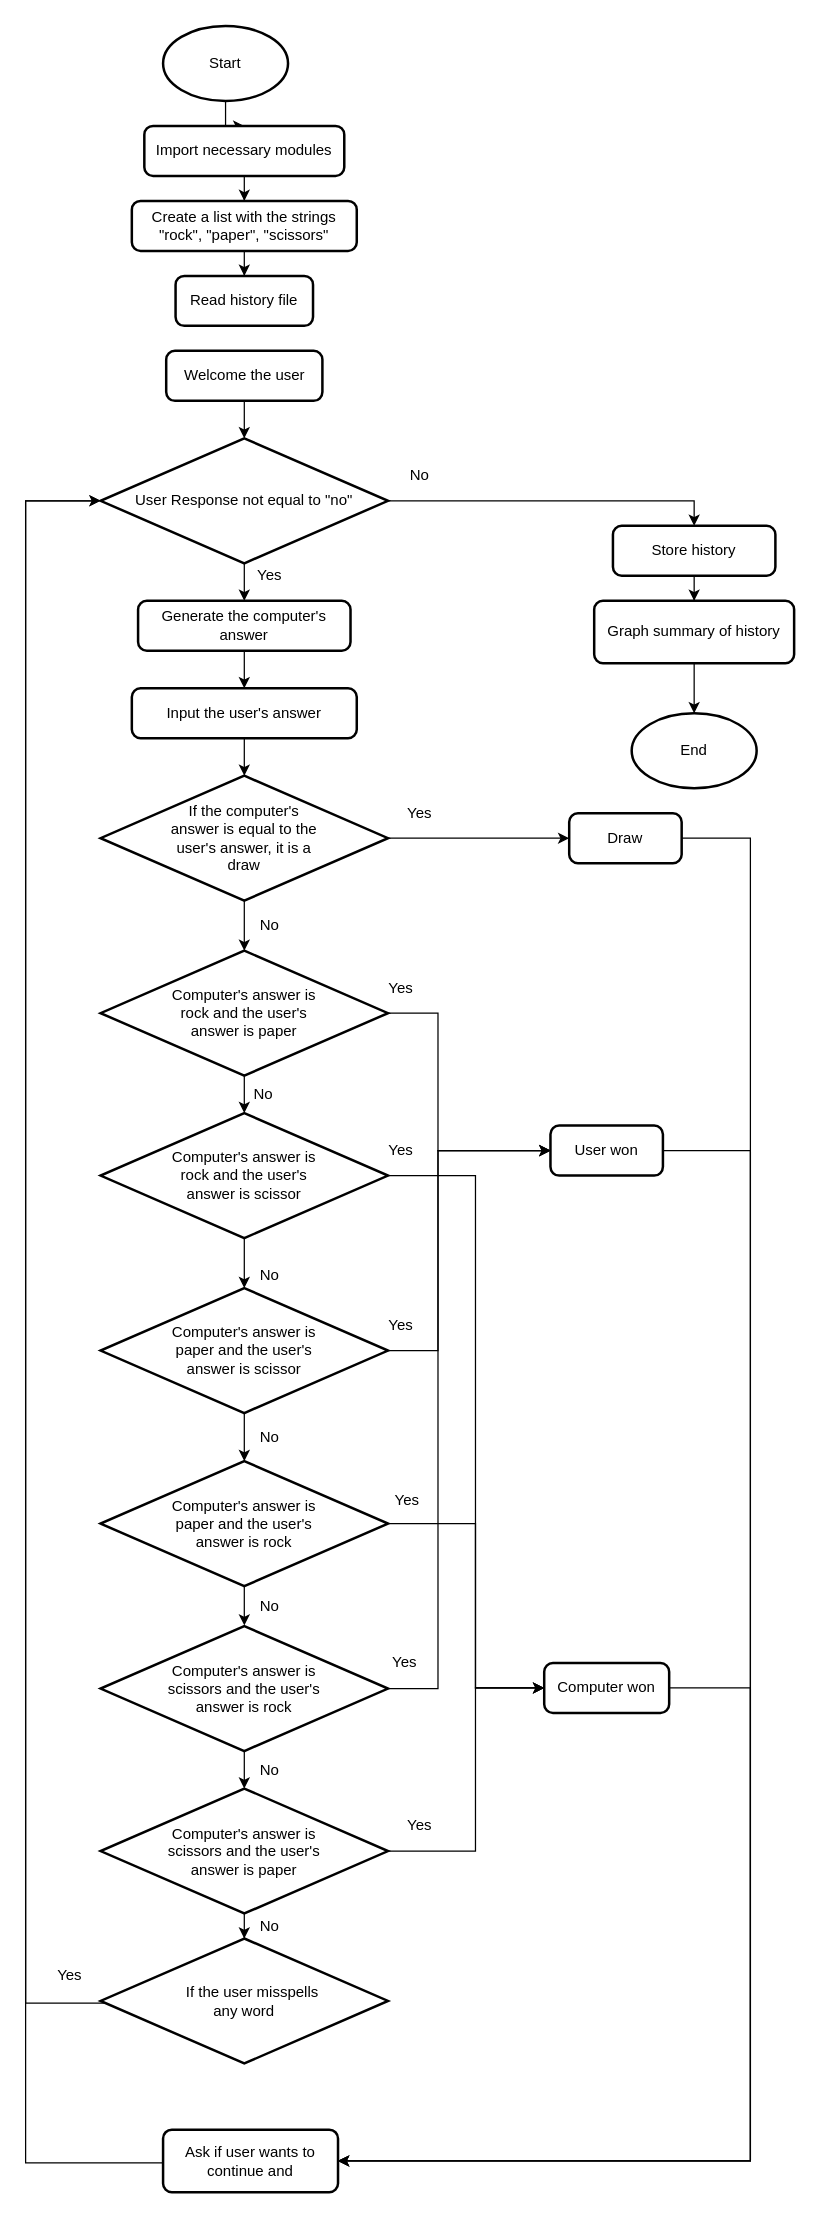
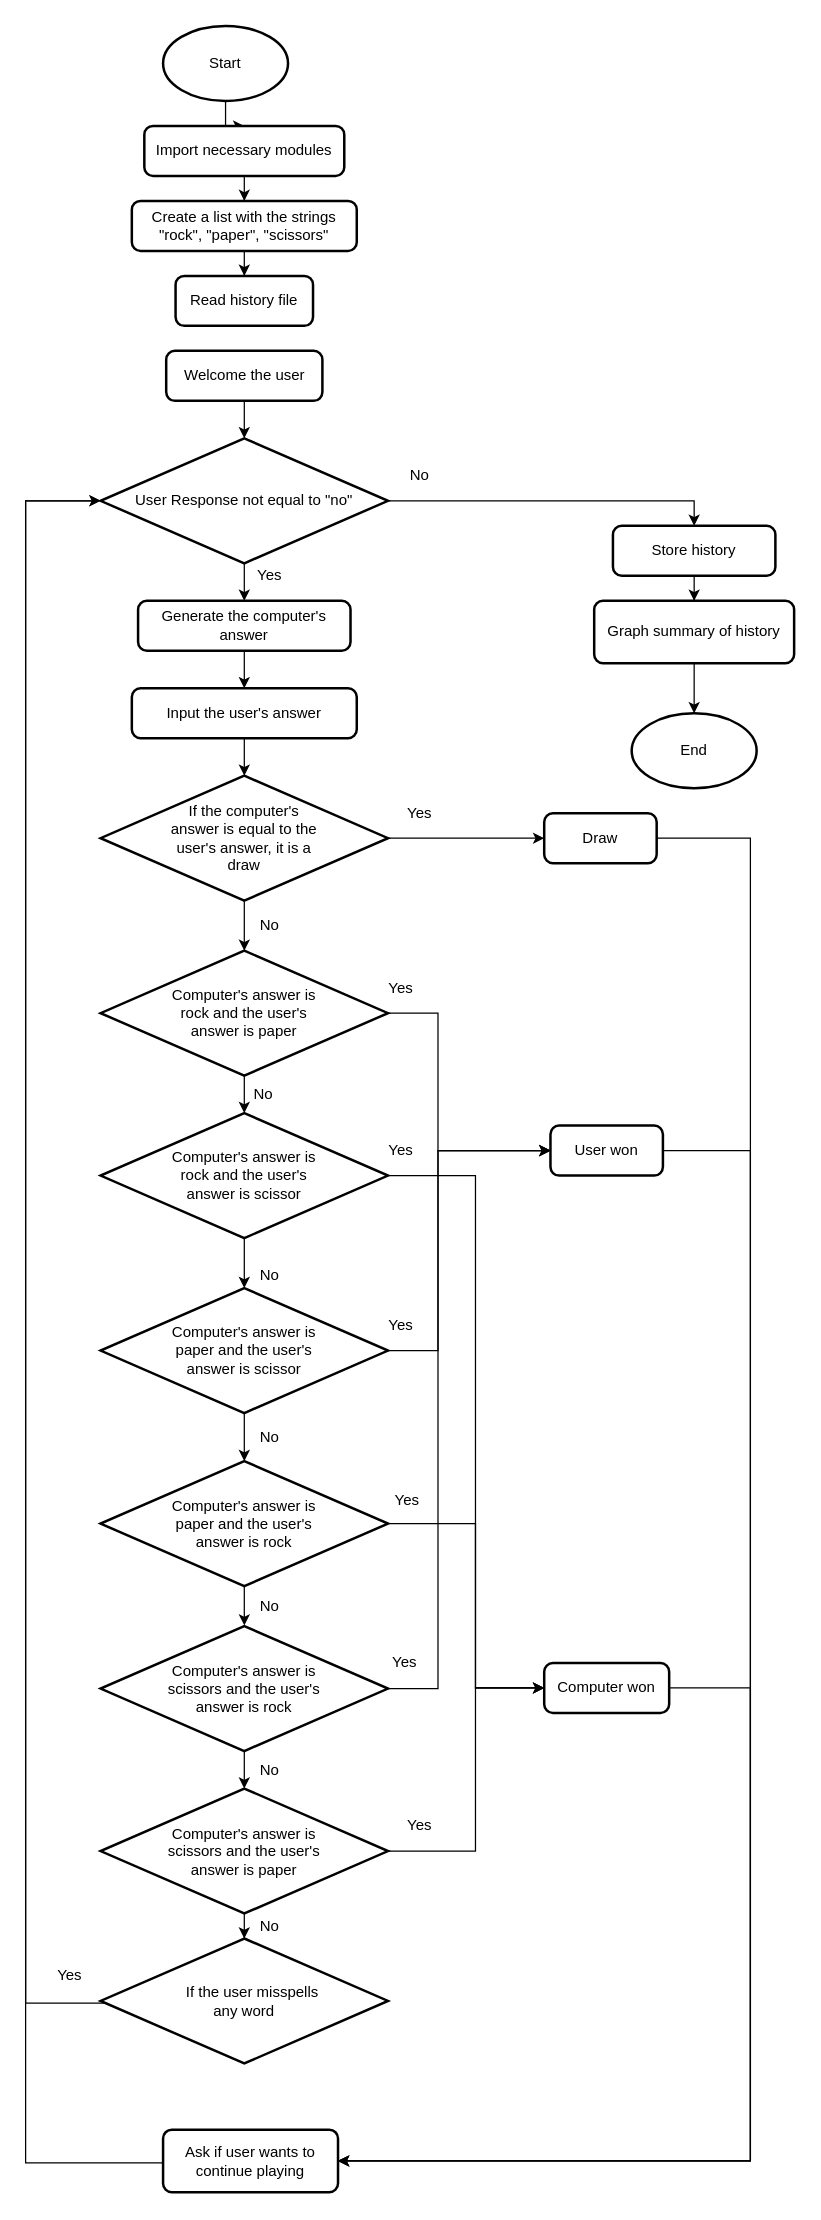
  <mxCell id="0" />
  <mxCell id="1" parent="0" />
  <mxCell id="2" style="edgeStyle=orthogonalEdgeStyle;rounded=0;orthogonalLoop=1;jettySize=auto;html=1;fontFamily=Helvetica;" edge="1" parent="1" source="3" target="5"><mxGeometry relative="1" as="geometry" /></mxCell>
  <mxCell id="3" value="Start" style="strokeWidth=2;html=1;shape=mxgraph.flowchart.start_1;whiteSpace=wrap;fontFamily=Helvetica;" vertex="1" parent="1"><mxGeometry x="130" y="20" width="100" height="60" as="geometry" /></mxCell>
  <mxCell id="4" style="edgeStyle=orthogonalEdgeStyle;rounded=0;orthogonalLoop=1;jettySize=auto;html=1;fontFamily=Helvetica;" edge="1" parent="1" source="5" target="7"><mxGeometry relative="1" as="geometry" /></mxCell>
  <mxCell id="5" value="Import necessary modules" style="rounded=1;whiteSpace=wrap;html=1;absoluteArcSize=1;arcSize=14;strokeWidth=2;fontFamily=Helvetica;" vertex="1" parent="1"><mxGeometry x="115" y="100" width="160" height="40" as="geometry" /></mxCell>
  <mxCell id="6" style="edgeStyle=orthogonalEdgeStyle;rounded=0;orthogonalLoop=1;jettySize=auto;html=1;fontFamily=Helvetica;" edge="1" parent="1" source="7" target="8"><mxGeometry relative="1" as="geometry" /></mxCell>
  <mxCell id="7" value="&lt;div&gt;Create a list with the strings &quot;rock&quot;, &quot;paper&quot;, &quot;scissors&quot;&lt;/div&gt;" style="rounded=1;whiteSpace=wrap;html=1;absoluteArcSize=1;arcSize=14;strokeWidth=2;fontFamily=Helvetica;" vertex="1" parent="1"><mxGeometry x="105" y="160" width="180" height="40" as="geometry" /></mxCell>
  <mxCell id="8" value="&lt;div&gt;Read history file&lt;/div&gt;" style="rounded=1;whiteSpace=wrap;html=1;absoluteArcSize=1;arcSize=14;strokeWidth=2;fontFamily=Helvetica;" vertex="1" parent="1"><mxGeometry x="140" y="220" width="110" height="40" as="geometry" /></mxCell>
  <mxCell id="9" style="edgeStyle=orthogonalEdgeStyle;rounded=0;orthogonalLoop=1;jettySize=auto;html=1;fontFamily=Helvetica;" edge="1" parent="1" source="11" target="13"><mxGeometry relative="1" as="geometry" /></mxCell>
  <mxCell id="10" style="edgeStyle=orthogonalEdgeStyle;rounded=0;orthogonalLoop=1;jettySize=auto;html=1;entryX=0.5;entryY=0;entryDx=0;entryDy=0;fontFamily=Helvetica;" edge="1" parent="1" source="11" target="68"><mxGeometry relative="1" as="geometry" /></mxCell>
  <mxCell id="11" value="User Response not equal to &quot;no&quot;" style="strokeWidth=2;html=1;shape=mxgraph.flowchart.decision;whiteSpace=wrap;fontFamily=Helvetica;" vertex="1" parent="1"><mxGeometry x="80" y="350" width="230" height="100" as="geometry" /></mxCell>
  <mxCell id="12" style="edgeStyle=orthogonalEdgeStyle;rounded=0;orthogonalLoop=1;jettySize=auto;html=1;fontFamily=Helvetica;" edge="1" parent="1" source="13" target="15"><mxGeometry relative="1" as="geometry" /></mxCell>
  <mxCell id="13" value="&lt;div&gt;Generate the computer's answer&lt;/div&gt;" style="rounded=1;whiteSpace=wrap;html=1;absoluteArcSize=1;arcSize=14;strokeWidth=2;fontFamily=Helvetica;" vertex="1" parent="1"><mxGeometry x="110" y="480" width="170" height="40" as="geometry" /></mxCell>
  <mxCell id="14" style="edgeStyle=orthogonalEdgeStyle;rounded=0;orthogonalLoop=1;jettySize=auto;html=1;fontFamily=Helvetica;" edge="1" parent="1" source="15" target="18"><mxGeometry relative="1" as="geometry" /></mxCell>
  <mxCell id="15" value="&lt;div&gt;Input the user's answer&lt;/div&gt;" style="rounded=1;whiteSpace=wrap;html=1;absoluteArcSize=1;arcSize=14;strokeWidth=2;fontFamily=Helvetica;" vertex="1" parent="1"><mxGeometry x="105" y="550" width="180" height="40" as="geometry" /></mxCell>
  <mxCell id="16" style="edgeStyle=orthogonalEdgeStyle;rounded=0;orthogonalLoop=1;jettySize=auto;html=1;fontFamily=Helvetica;" edge="1" parent="1" source="18" target="25"><mxGeometry relative="1" as="geometry" /></mxCell>
  <mxCell id="17" style="edgeStyle=orthogonalEdgeStyle;rounded=0;orthogonalLoop=1;jettySize=auto;html=1;fontFamily=Helvetica;" edge="1" parent="1" source="18" target="54"><mxGeometry relative="1" as="geometry" /></mxCell>
  <mxCell id="18" value="&lt;div&gt;If the computer's answer is equal to the user's answer, it is a draw&lt;/div&gt;" style="strokeWidth=2;html=1;shape=mxgraph.flowchart.decision;whiteSpace=wrap;spacing=52;fontFamily=Helvetica;" vertex="1" parent="1"><mxGeometry x="80" y="620" width="230" height="100" as="geometry" /></mxCell>
  <mxCell id="19" style="edgeStyle=orthogonalEdgeStyle;rounded=0;orthogonalLoop=1;jettySize=auto;html=1;entryX=1;entryY=0.5;entryDx=0;entryDy=0;fontFamily=Helvetica;" edge="1" parent="1" source="20" target="64"><mxGeometry relative="1" as="geometry"><Array as="points"><mxPoint x="600" y="920" /><mxPoint x="600" y="1728" /></Array></mxGeometry></mxCell>
  <mxCell id="20" value="User won" style="rounded=1;whiteSpace=wrap;html=1;absoluteArcSize=1;arcSize=14;strokeWidth=2;fontFamily=Helvetica;" vertex="1" parent="1"><mxGeometry x="440" y="900" width="90" height="40" as="geometry" /></mxCell>
  <mxCell id="21" style="edgeStyle=orthogonalEdgeStyle;rounded=0;orthogonalLoop=1;jettySize=auto;html=1;fontFamily=Helvetica;" edge="1" parent="1" source="22" target="11"><mxGeometry relative="1" as="geometry" /></mxCell>
  <mxCell id="22" value="&lt;div&gt;Welcome the user&lt;/div&gt;" style="rounded=1;whiteSpace=wrap;html=1;absoluteArcSize=1;arcSize=14;strokeWidth=2;fontFamily=Helvetica;" vertex="1" parent="1"><mxGeometry x="132.5" y="280" width="125" height="40" as="geometry" /></mxCell>
  <mxCell id="23" style="edgeStyle=orthogonalEdgeStyle;rounded=0;orthogonalLoop=1;jettySize=auto;html=1;fontFamily=Helvetica;" edge="1" parent="1" source="25" target="28"><mxGeometry relative="1" as="geometry" /></mxCell>
  <mxCell id="24" style="edgeStyle=orthogonalEdgeStyle;rounded=0;orthogonalLoop=1;jettySize=auto;html=1;entryX=0;entryY=0.5;entryDx=0;entryDy=0;fontFamily=Helvetica;" edge="1" parent="1" source="25" target="20"><mxGeometry relative="1" as="geometry"><Array as="points"><mxPoint x="350" y="810" /><mxPoint x="350" y="920" /><mxPoint x="440" y="920" /></Array></mxGeometry></mxCell>
  <mxCell id="25" value="&lt;div&gt;Computer's answer is rock and the user's answer is paper&lt;/div&gt;" style="strokeWidth=2;html=1;shape=mxgraph.flowchart.decision;whiteSpace=wrap;spacing=52;fontFamily=Helvetica;" vertex="1" parent="1"><mxGeometry x="80" y="760" width="230" height="100" as="geometry" /></mxCell>
  <mxCell id="26" style="edgeStyle=orthogonalEdgeStyle;rounded=0;orthogonalLoop=1;jettySize=auto;html=1;fontFamily=Helvetica;" edge="1" parent="1" source="28" target="31"><mxGeometry relative="1" as="geometry" /></mxCell>
  <mxCell id="27" style="edgeStyle=orthogonalEdgeStyle;rounded=0;orthogonalLoop=1;jettySize=auto;html=1;entryX=0;entryY=0.5;entryDx=0;entryDy=0;fontFamily=Helvetica;" edge="1" parent="1" source="28" target="52"><mxGeometry relative="1" as="geometry"><Array as="points"><mxPoint x="380" y="940" /><mxPoint x="380" y="1350" /></Array></mxGeometry></mxCell>
  <mxCell id="28" value="&lt;div&gt;Computer's answer is rock and the user's answer is scissor&lt;/div&gt;" style="strokeWidth=2;html=1;shape=mxgraph.flowchart.decision;whiteSpace=wrap;spacing=52;fontFamily=Helvetica;" vertex="1" parent="1"><mxGeometry x="80" y="890" width="230" height="100" as="geometry" /></mxCell>
  <mxCell id="29" style="edgeStyle=orthogonalEdgeStyle;rounded=0;orthogonalLoop=1;jettySize=auto;html=1;fontFamily=Helvetica;" edge="1" parent="1" source="31" target="34"><mxGeometry relative="1" as="geometry" /></mxCell>
  <mxCell id="30" style="edgeStyle=orthogonalEdgeStyle;rounded=0;orthogonalLoop=1;jettySize=auto;html=1;entryX=0;entryY=0.5;entryDx=0;entryDy=0;fontFamily=Helvetica;" edge="1" parent="1" source="31" target="20"><mxGeometry relative="1" as="geometry"><Array as="points"><mxPoint x="350" y="1080" /><mxPoint x="350" y="920" /></Array></mxGeometry></mxCell>
  <mxCell id="31" value="&lt;div&gt;Computer's answer is paper and the user's answer is scissor&lt;/div&gt;" style="strokeWidth=2;html=1;shape=mxgraph.flowchart.decision;whiteSpace=wrap;spacing=52;fontFamily=Helvetica;" vertex="1" parent="1"><mxGeometry x="80" y="1030" width="230" height="100" as="geometry" /></mxCell>
  <mxCell id="32" style="edgeStyle=orthogonalEdgeStyle;rounded=0;orthogonalLoop=1;jettySize=auto;html=1;fontFamily=Helvetica;" edge="1" parent="1" source="34"><mxGeometry relative="1" as="geometry"><mxPoint x="195" y="1300" as="targetPoint" /></mxGeometry></mxCell>
  <mxCell id="33" style="edgeStyle=orthogonalEdgeStyle;rounded=0;orthogonalLoop=1;jettySize=auto;html=1;fontFamily=Helvetica;" edge="1" parent="1" source="34" target="52"><mxGeometry relative="1" as="geometry"><Array as="points"><mxPoint x="380" y="1219" /><mxPoint x="380" y="1350" /></Array></mxGeometry></mxCell>
  <mxCell id="34" value="&lt;div&gt;Computer's answer is paper and the user's answer is rock&lt;/div&gt;" style="strokeWidth=2;html=1;shape=mxgraph.flowchart.decision;whiteSpace=wrap;spacing=52;fontFamily=Helvetica;" vertex="1" parent="1"><mxGeometry x="80" y="1168.5" width="230" height="100" as="geometry" /></mxCell>
  <mxCell id="35" style="edgeStyle=orthogonalEdgeStyle;rounded=0;orthogonalLoop=1;jettySize=auto;html=1;fontFamily=Helvetica;" edge="1" parent="1" source="37" target="40"><mxGeometry relative="1" as="geometry" /></mxCell>
  <mxCell id="36" style="edgeStyle=orthogonalEdgeStyle;rounded=0;orthogonalLoop=1;jettySize=auto;html=1;fontFamily=Helvetica;" edge="1" parent="1" source="37" target="20"><mxGeometry relative="1" as="geometry"><Array as="points"><mxPoint x="350" y="1350" /><mxPoint x="350" y="920" /></Array></mxGeometry></mxCell>
  <mxCell id="37" value="&lt;div&gt;Computer's answer is scissors and the user's answer is rock&lt;/div&gt;" style="strokeWidth=2;html=1;shape=mxgraph.flowchart.decision;whiteSpace=wrap;spacing=52;fontFamily=Helvetica;" vertex="1" parent="1"><mxGeometry x="80" y="1300.5" width="230" height="100" as="geometry" /></mxCell>
  <mxCell id="38" style="edgeStyle=orthogonalEdgeStyle;rounded=0;orthogonalLoop=1;jettySize=auto;html=1;fontFamily=Helvetica;" edge="1" parent="1" source="40" target="42"><mxGeometry relative="1" as="geometry" /></mxCell>
  <mxCell id="39" style="edgeStyle=orthogonalEdgeStyle;rounded=0;orthogonalLoop=1;jettySize=auto;html=1;fontFamily=Helvetica;" edge="1" parent="1" source="40" target="52"><mxGeometry relative="1" as="geometry"><Array as="points"><mxPoint x="380" y="1480" /><mxPoint x="380" y="1350" /></Array></mxGeometry></mxCell>
  <mxCell id="40" value="&lt;div&gt;Computer's answer is scissors and the user's answer is paper&lt;/div&gt;" style="strokeWidth=2;html=1;shape=mxgraph.flowchart.decision;whiteSpace=wrap;spacing=52;fontFamily=Helvetica;" vertex="1" parent="1"><mxGeometry x="80" y="1430.5" width="230" height="100" as="geometry" /></mxCell>
  <mxCell id="41" style="edgeStyle=orthogonalEdgeStyle;rounded=0;orthogonalLoop=1;jettySize=auto;html=1;fontFamily=Helvetica;entryX=0;entryY=0.5;entryDx=0;entryDy=0;entryPerimeter=0;exitX=0.052;exitY=0.517;exitDx=0;exitDy=0;exitPerimeter=0;" edge="1" parent="1" source="42" target="11"><mxGeometry relative="1" as="geometry"><mxPoint x="70" y="402" as="targetPoint" /><Array as="points"><mxPoint x="20" y="1602" /><mxPoint x="20" y="400" /></Array></mxGeometry></mxCell>
  <mxCell id="42" value="&lt;div&gt;&amp;nbsp; &amp;nbsp; If the user misspells any word&lt;/div&gt;" style="strokeWidth=2;html=1;shape=mxgraph.flowchart.decision;whiteSpace=wrap;spacing=52;fontFamily=Helvetica;" vertex="1" parent="1"><mxGeometry x="80" y="1550.5" width="230" height="100" as="geometry" /></mxCell>
  <mxCell id="43" value="No" style="text;html=1;align=center;verticalAlign=middle;resizable=0;points=[];;autosize=1;fontFamily=Helvetica;" vertex="1" parent="1"><mxGeometry x="200" y="1530.5" width="30" height="20" as="geometry" /></mxCell>
  <mxCell id="44" value="No" style="text;html=1;align=center;verticalAlign=middle;resizable=0;points=[];;autosize=1;fontFamily=Helvetica;" vertex="1" parent="1"><mxGeometry x="200" y="1405.5" width="30" height="20" as="geometry" /></mxCell>
  <mxCell id="45" value="No" style="text;html=1;align=center;verticalAlign=middle;resizable=0;points=[];;autosize=1;fontFamily=Helvetica;" vertex="1" parent="1"><mxGeometry x="200" y="1274.5" width="30" height="20" as="geometry" /></mxCell>
  <mxCell id="46" value="No" style="text;html=1;align=center;verticalAlign=middle;resizable=0;points=[];;autosize=1;fontFamily=Helvetica;" vertex="1" parent="1"><mxGeometry x="200" y="1139.5" width="30" height="20" as="geometry" /></mxCell>
  <mxCell id="47" value="No" style="text;html=1;align=center;verticalAlign=middle;resizable=0;points=[];;autosize=1;fontFamily=Helvetica;" vertex="1" parent="1"><mxGeometry x="200" y="1010" width="30" height="20" as="geometry" /></mxCell>
  <mxCell id="48" value="No" style="text;html=1;align=center;verticalAlign=middle;resizable=0;points=[];;autosize=1;fontFamily=Helvetica;" vertex="1" parent="1"><mxGeometry x="195" y="865" width="30" height="20" as="geometry" /></mxCell>
  <mxCell id="49" value="No" style="text;html=1;align=center;verticalAlign=middle;resizable=0;points=[];;autosize=1;fontFamily=Helvetica;" vertex="1" parent="1"><mxGeometry x="200" y="730" width="30" height="20" as="geometry" /></mxCell>
  <mxCell id="50" value="Yes" style="text;html=1;align=center;verticalAlign=middle;resizable=0;points=[];;autosize=1;fontFamily=Helvetica;" vertex="1" parent="1"><mxGeometry x="200" y="450" width="30" height="20" as="geometry" /></mxCell>
  <mxCell id="51" style="edgeStyle=orthogonalEdgeStyle;rounded=0;orthogonalLoop=1;jettySize=auto;html=1;fontFamily=Helvetica;" edge="1" parent="1" source="52" target="64"><mxGeometry relative="1" as="geometry"><Array as="points"><mxPoint x="600" y="1350" /></Array></mxGeometry></mxCell>
  <mxCell id="52" value="Computer won" style="rounded=1;whiteSpace=wrap;html=1;absoluteArcSize=1;arcSize=14;strokeWidth=2;fontFamily=Helvetica;" vertex="1" parent="1"><mxGeometry x="435" y="1330" width="100" height="40" as="geometry" /></mxCell>
  <mxCell id="53" style="edgeStyle=orthogonalEdgeStyle;rounded=0;orthogonalLoop=1;jettySize=auto;html=1;entryX=1;entryY=0.5;entryDx=0;entryDy=0;fontFamily=Helvetica;" edge="1" parent="1" source="54" target="64"><mxGeometry relative="1" as="geometry"><Array as="points"><mxPoint x="600" y="670" /><mxPoint x="600" y="1728" /></Array></mxGeometry></mxCell>
- <mxCell id="54" value="Draw" style="rounded=1;whiteSpace=wrap;html=1;absoluteArcSize=1;arcSize=14;strokeWidth=2;fontFamily=Helvetica;" vertex="1" parent="1"><mxGeometry x="455" y="650" width="90" height="40" as="geometry" /></mxCell>
+ <mxCell id="54" value="Draw" style="rounded=1;whiteSpace=wrap;html=1;absoluteArcSize=1;arcSize=14;strokeWidth=2;fontFamily=Helvetica;" vertex="1" parent="1"><mxGeometry x="435" y="650" width="90" height="40" as="geometry" /></mxCell>
  <mxCell id="55" value="Yes" style="text;html=1;align=center;verticalAlign=middle;resizable=0;points=[];;autosize=1;fontFamily=Helvetica;" vertex="1" parent="1"><mxGeometry x="40" y="1570" width="30" height="20" as="geometry" /></mxCell>
  <mxCell id="56" value="Yes" style="text;html=1;align=center;verticalAlign=middle;resizable=0;points=[];;autosize=1;fontFamily=Helvetica;" vertex="1" parent="1"><mxGeometry x="320" y="1450" width="30" height="20" as="geometry" /></mxCell>
  <mxCell id="57" value="Yes" style="text;html=1;align=center;verticalAlign=middle;resizable=0;points=[];;autosize=1;fontFamily=Helvetica;" vertex="1" parent="1"><mxGeometry x="308" y="1320" width="30" height="20" as="geometry" /></mxCell>
  <mxCell id="58" value="Yes" style="text;html=1;align=center;verticalAlign=middle;resizable=0;points=[];;autosize=1;fontFamily=Helvetica;" vertex="1" parent="1"><mxGeometry x="310" y="1190" width="30" height="20" as="geometry" /></mxCell>
  <mxCell id="59" value="Yes" style="text;html=1;align=center;verticalAlign=middle;resizable=0;points=[];;autosize=1;fontFamily=Helvetica;" vertex="1" parent="1"><mxGeometry x="305" y="1050" width="30" height="20" as="geometry" /></mxCell>
  <mxCell id="60" value="Yes" style="text;html=1;align=center;verticalAlign=middle;resizable=0;points=[];;autosize=1;fontFamily=Helvetica;" vertex="1" parent="1"><mxGeometry x="305" y="910" width="30" height="20" as="geometry" /></mxCell>
  <mxCell id="61" value="Yes" style="text;html=1;align=center;verticalAlign=middle;resizable=0;points=[];;autosize=1;fontFamily=Helvetica;" vertex="1" parent="1"><mxGeometry x="305" y="780" width="30" height="20" as="geometry" /></mxCell>
  <mxCell id="62" value="Yes" style="text;html=1;align=center;verticalAlign=middle;resizable=0;points=[];;autosize=1;fontFamily=Helvetica;" vertex="1" parent="1"><mxGeometry x="320" y="640" width="30" height="20" as="geometry" /></mxCell>
  <mxCell id="63" style="edgeStyle=orthogonalEdgeStyle;rounded=0;orthogonalLoop=1;jettySize=auto;html=1;entryX=0;entryY=0.5;entryDx=0;entryDy=0;entryPerimeter=0;fontFamily=Helvetica;" edge="1" parent="1" source="64" target="11"><mxGeometry relative="1" as="geometry"><Array as="points"><mxPoint x="20" y="1730" /><mxPoint x="20" y="400" /></Array></mxGeometry></mxCell>
- <mxCell id="64" value="Ask if user wants to continue and" style="rounded=1;whiteSpace=wrap;html=1;absoluteArcSize=1;arcSize=14;strokeWidth=2;fontFamily=Helvetica;" vertex="1" parent="1"><mxGeometry x="130" y="1703.5" width="140" height="50" as="geometry" /></mxCell>
+ <mxCell id="64" value="Ask if user wants to continue playing" style="rounded=1;whiteSpace=wrap;html=1;absoluteArcSize=1;arcSize=14;strokeWidth=2;fontFamily=Helvetica;" vertex="1" parent="1"><mxGeometry x="130" y="1703.5" width="140" height="50" as="geometry" /></mxCell>
  <mxCell id="65" style="edgeStyle=orthogonalEdgeStyle;rounded=0;orthogonalLoop=1;jettySize=auto;html=1;fontFamily=Helvetica;" edge="1" parent="1" source="66" target="69"><mxGeometry relative="1" as="geometry" /></mxCell>
  <mxCell id="66" value="Graph summary of history" style="rounded=1;whiteSpace=wrap;html=1;absoluteArcSize=1;arcSize=14;strokeWidth=2;fontFamily=Helvetica;" vertex="1" parent="1"><mxGeometry x="475" y="480" width="160" height="50" as="geometry" /></mxCell>
  <mxCell id="67" style="edgeStyle=orthogonalEdgeStyle;rounded=0;orthogonalLoop=1;jettySize=auto;html=1;entryX=0.5;entryY=0;entryDx=0;entryDy=0;fontFamily=Helvetica;" edge="1" parent="1" source="68" target="66"><mxGeometry relative="1" as="geometry" /></mxCell>
  <mxCell id="68" value="Store history" style="rounded=1;whiteSpace=wrap;html=1;absoluteArcSize=1;arcSize=14;strokeWidth=2;fontFamily=Helvetica;" vertex="1" parent="1"><mxGeometry x="490" y="420" width="130" height="40" as="geometry" /></mxCell>
  <mxCell id="69" value="End" style="strokeWidth=2;html=1;shape=mxgraph.flowchart.start_1;whiteSpace=wrap;fontFamily=Helvetica;" vertex="1" parent="1"><mxGeometry x="505" y="570" width="100" height="60" as="geometry" /></mxCell>
  <mxCell id="70" value="No" style="text;html=1;align=center;verticalAlign=middle;resizable=0;points=[];;autosize=1;fontFamily=Helvetica;" vertex="1" parent="1"><mxGeometry x="320" y="370" width="30" height="20" as="geometry" /></mxCell>
